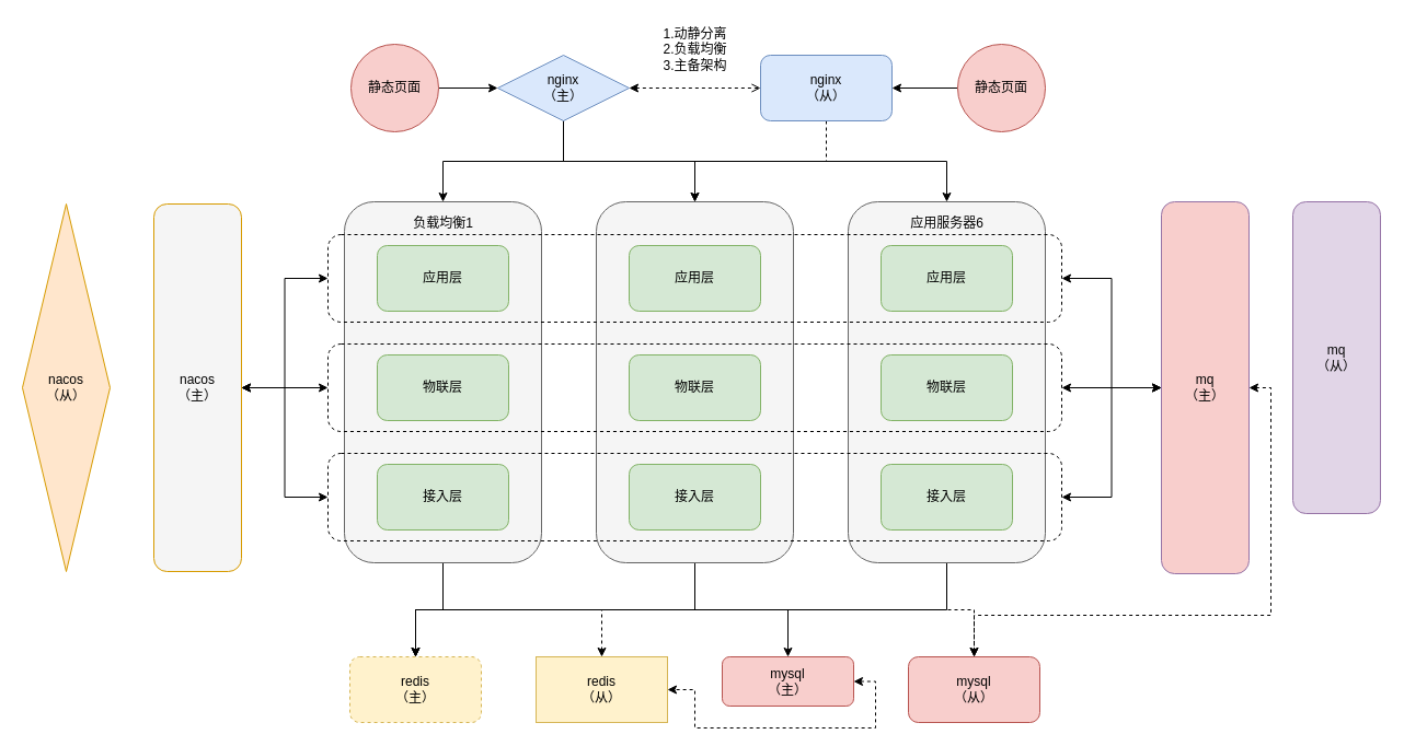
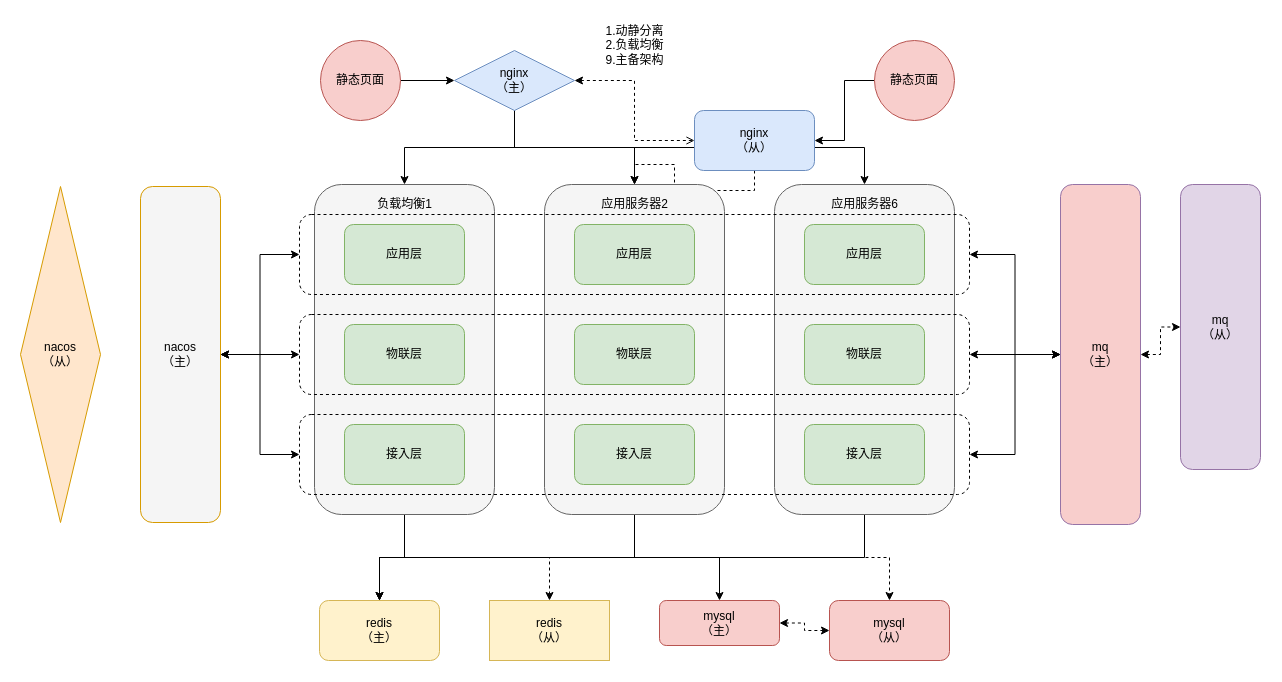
  <mxCell id="0" />
  <mxCell id="1" parent="0" />
  <mxCell id="2" style="edgeStyle=orthogonalEdgeStyle;rounded=0;orthogonalLoop=1;jettySize=auto;html=1;exitX=0.5;exitY=1;exitDx=0;exitDy=0;startArrow=none;startFill=0;" parent="1" source="5" target="27" edge="1"><mxGeometry relative="1" as="geometry" /></mxCell>
  <mxCell id="3" style="edgeStyle=orthogonalEdgeStyle;rounded=0;orthogonalLoop=1;jettySize=auto;html=1;exitX=0.5;exitY=1;exitDx=0;exitDy=0;entryX=0.5;entryY=0;entryDx=0;entryDy=0;startArrow=none;startFill=0;" parent="1" source="5" target="30" edge="1"><mxGeometry relative="1" as="geometry" /></mxCell>
  <mxCell id="4" style="edgeStyle=orthogonalEdgeStyle;rounded=0;orthogonalLoop=1;jettySize=auto;html=1;exitX=0.5;exitY=1;exitDx=0;exitDy=0;entryX=0.5;entryY=0;entryDx=0;entryDy=0;startArrow=none;startFill=0;dashed=1;" parent="1" source="5" target="31" edge="1"><mxGeometry relative="1" as="geometry" /></mxCell>
  <mxCell id="5" value="" style="rounded=1;whiteSpace=wrap;html=1;fillColor=#f5f5f5;fontColor=#333333;strokeColor=#666666;" parent="1" vertex="1"><mxGeometry x="314" y="184" width="180" height="330" as="geometry" /></mxCell>
  <mxCell id="6" style="edgeStyle=orthogonalEdgeStyle;rounded=0;orthogonalLoop=1;jettySize=auto;html=1;exitX=0.5;exitY=1;exitDx=0;exitDy=0;entryX=0.5;entryY=0;entryDx=0;entryDy=0;" parent="1" source="10" target="5" edge="1"><mxGeometry relative="1" as="geometry" /></mxCell>
  <mxCell id="7" style="edgeStyle=orthogonalEdgeStyle;rounded=0;orthogonalLoop=1;jettySize=auto;html=1;exitX=0.5;exitY=1;exitDx=0;exitDy=0;entryX=0.5;entryY=0;entryDx=0;entryDy=0;" parent="1" source="10" target="18" edge="1"><mxGeometry relative="1" as="geometry" /></mxCell>
  <mxCell id="8" style="edgeStyle=orthogonalEdgeStyle;rounded=0;orthogonalLoop=1;jettySize=auto;html=1;exitX=0.5;exitY=1;exitDx=0;exitDy=0;entryX=0.5;entryY=0;entryDx=0;entryDy=0;" parent="1" source="10" target="23" edge="1"><mxGeometry relative="1" as="geometry" /></mxCell>
  <mxCell id="9" style="edgeStyle=orthogonalEdgeStyle;rounded=0;orthogonalLoop=1;jettySize=auto;html=1;exitX=1;exitY=0.5;exitDx=0;exitDy=0;entryX=0;entryY=0.5;entryDx=0;entryDy=0;dashed=1;startArrow=classic;startFill=1;endArrow=open;" parent="1" source="10" target="12" edge="1"><mxGeometry relative="1" as="geometry" /></mxCell>
  <mxCell id="10" value="nginx&lt;br&gt;（主）" style="rhombus;whiteSpace=wrap;html=1;fillColor=#dae8fc;strokeColor=#6c8ebf;" parent="1" vertex="1"><mxGeometry x="454" y="50" width="120" height="60" as="geometry" /></mxCell>
  <mxCell id="11" style="edgeStyle=orthogonalEdgeStyle;rounded=0;orthogonalLoop=1;jettySize=auto;html=1;exitX=0.5;exitY=1;exitDx=0;exitDy=0;entryX=0.5;entryY=0;entryDx=0;entryDy=0;dashed=1;" parent="1" source="12" target="18" edge="1"><mxGeometry relative="1" as="geometry" /></mxCell>
- <mxCell id="12" value="nginx&lt;br&gt;（从）" style="rounded=1;whiteSpace=wrap;html=1;fillColor=#dae8fc;strokeColor=#6c8ebf;" parent="1" vertex="1"><mxGeometry x="694" y="50" width="120" height="60" as="geometry" /></mxCell>
+ <mxCell id="12" value="nginx&lt;br&gt;（从）" style="rounded=1;whiteSpace=wrap;html=1;fillColor=#dae8fc;strokeColor=#6c8ebf;" parent="1" vertex="1"><mxGeometry x="694" y="110" width="120" height="60" as="geometry" /></mxCell>
  <mxCell id="13" value="应用层" style="rounded=1;whiteSpace=wrap;html=1;fillColor=#d5e8d4;strokeColor=#82b366;" parent="1" vertex="1"><mxGeometry x="344" y="224" width="120" height="60" as="geometry" /></mxCell>
  <mxCell id="14" value="物联层" style="rounded=1;whiteSpace=wrap;html=1;fillColor=#d5e8d4;strokeColor=#82b366;" parent="1" vertex="1"><mxGeometry x="344" y="324" width="120" height="60" as="geometry" /></mxCell>
  <mxCell id="15" value="接入层" style="rounded=1;whiteSpace=wrap;html=1;fillColor=#d5e8d4;strokeColor=#82b366;" parent="1" vertex="1"><mxGeometry x="344" y="424" width="120" height="60" as="geometry" /></mxCell>
  <mxCell id="16" style="edgeStyle=orthogonalEdgeStyle;rounded=0;orthogonalLoop=1;jettySize=auto;html=1;exitX=0.5;exitY=1;exitDx=0;exitDy=0;entryX=0.5;entryY=0;entryDx=0;entryDy=0;startArrow=none;startFill=0;" parent="1" source="18" target="27" edge="1"><mxGeometry relative="1" as="geometry" /></mxCell>
  <mxCell id="17" style="edgeStyle=orthogonalEdgeStyle;rounded=0;orthogonalLoop=1;jettySize=auto;html=1;exitX=0.5;exitY=1;exitDx=0;exitDy=0;entryX=0.5;entryY=0;entryDx=0;entryDy=0;startArrow=none;startFill=0;dashed=1;" parent="1" source="18" target="28" edge="1"><mxGeometry relative="1" as="geometry" /></mxCell>
  <mxCell id="18" value="" style="rounded=1;whiteSpace=wrap;html=1;fillColor=#f5f5f5;fontColor=#333333;strokeColor=#666666;" parent="1" vertex="1"><mxGeometry x="544" y="184" width="180" height="330" as="geometry" /></mxCell>
  <mxCell id="19" value="应用层" style="rounded=1;whiteSpace=wrap;html=1;fillColor=#d5e8d4;strokeColor=#82b366;" parent="1" vertex="1"><mxGeometry x="574" y="224" width="120" height="60" as="geometry" /></mxCell>
  <mxCell id="20" value="物联层" style="rounded=1;whiteSpace=wrap;html=1;fillColor=#d5e8d4;strokeColor=#82b366;" parent="1" vertex="1"><mxGeometry x="574" y="324" width="120" height="60" as="geometry" /></mxCell>
  <mxCell id="21" value="接入层" style="rounded=1;whiteSpace=wrap;html=1;fillColor=#d5e8d4;strokeColor=#82b366;" parent="1" vertex="1"><mxGeometry x="574" y="424" width="120" height="60" as="geometry" /></mxCell>
  <mxCell id="22" style="edgeStyle=orthogonalEdgeStyle;rounded=0;orthogonalLoop=1;jettySize=auto;html=1;exitX=0.5;exitY=1;exitDx=0;exitDy=0;entryX=0.5;entryY=0;entryDx=0;entryDy=0;startArrow=none;startFill=0;" parent="1" source="23" target="27" edge="1"><mxGeometry relative="1" as="geometry" /></mxCell>
  <mxCell id="23" value="" style="rounded=1;whiteSpace=wrap;html=1;fillColor=#f5f5f5;fontColor=#333333;strokeColor=#666666;" parent="1" vertex="1"><mxGeometry x="774" y="184" width="180" height="330" as="geometry" /></mxCell>
  <mxCell id="24" value="应用层" style="rounded=1;whiteSpace=wrap;html=1;fillColor=#d5e8d4;strokeColor=#82b366;" parent="1" vertex="1"><mxGeometry x="804" y="224" width="120" height="60" as="geometry" /></mxCell>
  <mxCell id="25" value="物联层" style="rounded=1;whiteSpace=wrap;html=1;fillColor=#d5e8d4;strokeColor=#82b366;" parent="1" vertex="1"><mxGeometry x="804" y="324" width="120" height="60" as="geometry" /></mxCell>
  <mxCell id="26" value="接入层" style="rounded=1;whiteSpace=wrap;html=1;fillColor=#d5e8d4;strokeColor=#82b366;" parent="1" vertex="1"><mxGeometry x="804" y="424" width="120" height="60" as="geometry" /></mxCell>
- <mxCell id="27" value="redis&lt;br&gt;（主）" style="rounded=1;whiteSpace=wrap;html=1;fillColor=#fff2cc;strokeColor=#d6b656;dashed=1;" parent="1" vertex="1"><mxGeometry x="319" y="600" width="120" height="60" as="geometry" /></mxCell>
+ <mxCell id="27" value="redis&lt;br&gt;（主）" style="rounded=1;whiteSpace=wrap;html=1;fillColor=#fff2cc;strokeColor=#d6b656;" parent="1" vertex="1"><mxGeometry x="319" y="600" width="120" height="60" as="geometry" /></mxCell>
  <mxCell id="28" value="redis&lt;br&gt;（从）" style="whiteSpace=wrap;html=1;fillColor=#fff2cc;strokeColor=#d6b656;rounded=0;" parent="1" vertex="1"><mxGeometry x="489" y="600" width="120" height="60" as="geometry" /></mxCell>
- <mxCell id="29" style="edgeStyle=orthogonalEdgeStyle;rounded=0;orthogonalLoop=1;jettySize=auto;html=1;exitX=1;exitY=0.5;exitDx=0;exitDy=0;dashed=1;startArrow=classic;startFill=1;" parent="1" source="30" target="28" edge="1"><mxGeometry relative="1" as="geometry" /></mxCell>
+ <mxCell id="29" style="edgeStyle=orthogonalEdgeStyle;rounded=0;orthogonalLoop=1;jettySize=auto;html=1;exitX=1;exitY=0.5;exitDx=0;exitDy=0;entryX=0;entryY=0.5;entryDx=0;entryDy=0;dashed=1;startArrow=classic;startFill=1;" parent="1" source="30" target="31" edge="1"><mxGeometry relative="1" as="geometry" /></mxCell>
  <mxCell id="30" value="mysql&lt;br&gt;（主）" style="rounded=1;whiteSpace=wrap;html=1;fillColor=#f8cecc;strokeColor=#b85450;" parent="1" vertex="1"><mxGeometry x="659" y="600" width="120" height="45" as="geometry" /></mxCell>
  <mxCell id="31" value="mysql&lt;br&gt;（从）" style="rounded=1;whiteSpace=wrap;html=1;fillColor=#f8cecc;strokeColor=#b85450;" parent="1" vertex="1"><mxGeometry x="829" y="600" width="120" height="60" as="geometry" /></mxCell>
  <mxCell id="32" style="edgeStyle=orthogonalEdgeStyle;rounded=0;orthogonalLoop=1;jettySize=auto;html=1;exitX=1;exitY=0.5;exitDx=0;exitDy=0;startArrow=classic;startFill=1;" parent="1" source="33" target="40" edge="1"><mxGeometry relative="1" as="geometry" /></mxCell>
  <mxCell id="33" value="nacos&lt;br&gt;（主）" style="rounded=1;whiteSpace=wrap;html=1;fillColor=#f5f5f5;strokeColor=#d79b00;" parent="1" vertex="1"><mxGeometry x="140" y="186" width="80" height="336" as="geometry" /></mxCell>
- <mxCell id="34" style="edgeStyle=orthogonalEdgeStyle;rounded=0;orthogonalLoop=1;jettySize=auto;html=1;exitX=1;exitY=0.5;exitDx=0;exitDy=0;startArrow=classic;startFill=1;dashed=1;" parent="1" source="35" target="31" edge="1"><mxGeometry relative="1" as="geometry" /></mxCell>
+ <mxCell id="34" style="edgeStyle=orthogonalEdgeStyle;rounded=0;orthogonalLoop=1;jettySize=auto;html=1;exitX=1;exitY=0.5;exitDx=0;exitDy=0;startArrow=classic;startFill=1;dashed=1;" parent="1" source="35" target="44" edge="1"><mxGeometry relative="1" as="geometry" /></mxCell>
  <mxCell id="35" value="mq&lt;br&gt;（主）" style="rounded=1;whiteSpace=wrap;html=1;fillColor=#f8cecc;strokeColor=#9673a6;" parent="1" vertex="1"><mxGeometry x="1060" y="184" width="80" height="340" as="geometry" /></mxCell>
  <mxCell id="36" style="edgeStyle=orthogonalEdgeStyle;rounded=0;orthogonalLoop=1;jettySize=auto;html=1;exitX=1;exitY=0.5;exitDx=0;exitDy=0;startArrow=classic;startFill=1;" parent="1" source="38" target="35" edge="1"><mxGeometry relative="1" as="geometry" /></mxCell>
  <mxCell id="37" style="edgeStyle=orthogonalEdgeStyle;rounded=0;orthogonalLoop=1;jettySize=auto;html=1;exitX=0;exitY=0.5;exitDx=0;exitDy=0;entryX=1;entryY=0.5;entryDx=0;entryDy=0;startArrow=classic;startFill=1;" parent="1" source="38" target="33" edge="1"><mxGeometry relative="1" as="geometry" /></mxCell>
  <mxCell id="38" value="" style="rounded=1;whiteSpace=wrap;html=1;fillColor=none;dashed=1;" parent="1" vertex="1"><mxGeometry x="299" y="214" width="670" height="80" as="geometry" /></mxCell>
  <mxCell id="39" style="edgeStyle=orthogonalEdgeStyle;rounded=0;orthogonalLoop=1;jettySize=auto;html=1;exitX=1;exitY=0.5;exitDx=0;exitDy=0;startArrow=classic;startFill=1;" parent="1" source="40" target="35" edge="1"><mxGeometry relative="1" as="geometry" /></mxCell>
  <mxCell id="40" value="" style="rounded=1;whiteSpace=wrap;html=1;fillColor=none;dashed=1;" parent="1" vertex="1"><mxGeometry x="299" y="314" width="670" height="80" as="geometry" /></mxCell>
  <mxCell id="41" style="edgeStyle=orthogonalEdgeStyle;rounded=0;orthogonalLoop=1;jettySize=auto;html=1;exitX=1;exitY=0.5;exitDx=0;exitDy=0;entryX=0;entryY=0.5;entryDx=0;entryDy=0;startArrow=classic;startFill=1;" parent="1" source="43" target="35" edge="1"><mxGeometry relative="1" as="geometry" /></mxCell>
  <mxCell id="42" style="edgeStyle=orthogonalEdgeStyle;rounded=0;orthogonalLoop=1;jettySize=auto;html=1;exitX=0;exitY=0.5;exitDx=0;exitDy=0;entryX=1;entryY=0.5;entryDx=0;entryDy=0;startArrow=classic;startFill=1;" parent="1" source="43" target="33" edge="1"><mxGeometry relative="1" as="geometry" /></mxCell>
  <mxCell id="43" value="" style="rounded=1;whiteSpace=wrap;html=1;fillColor=none;dashed=1;" parent="1" vertex="1"><mxGeometry x="299" y="414" width="670" height="80" as="geometry" /></mxCell>
  <mxCell id="44" value="mq&lt;br&gt;（从）" style="rounded=1;whiteSpace=wrap;html=1;fillColor=#e1d5e7;strokeColor=#9673a6;" parent="1" vertex="1"><mxGeometry x="1180" y="184" width="80" height="285" as="geometry" /></mxCell>
  <mxCell id="45" value="nacos&lt;br&gt;（从）" style="rhombus;whiteSpace=wrap;html=1;fillColor=#ffe6cc;strokeColor=#d79b00;" parent="1" vertex="1"><mxGeometry x="20" y="186" width="80" height="336" as="geometry" /></mxCell>
  <mxCell id="46" value="负载均衡1" style="text;html=1;align=center;verticalAlign=middle;resizable=0;points=[];autosize=1;strokeColor=none;fillColor=none;" parent="1" vertex="1"><mxGeometry x="364" y="194" width="80" height="20" as="geometry" /></mxCell>
  <mxCell id="47" value="应用服务器6" style="text;html=1;align=center;verticalAlign=middle;resizable=0;points=[];autosize=1;strokeColor=none;fillColor=none;" parent="1" vertex="1"><mxGeometry x="824" y="194" width="80" height="20" as="geometry" /></mxCell>
+ <mxCell id="48" value="应用服务器2" style="text;html=1;align=center;verticalAlign=middle;resizable=0;points=[];autosize=1;strokeColor=none;fillColor=none;" parent="1" vertex="1"><mxGeometry x="594" y="194" width="80" height="20" as="geometry" /></mxCell>
  <mxCell id="49" style="edgeStyle=orthogonalEdgeStyle;rounded=0;orthogonalLoop=1;jettySize=auto;html=1;exitX=1;exitY=0.5;exitDx=0;exitDy=0;entryX=0;entryY=0.5;entryDx=0;entryDy=0;startArrow=none;startFill=0;" parent="1" source="50" target="10" edge="1"><mxGeometry relative="1" as="geometry" /></mxCell>
  <mxCell id="50" value="静态页面" style="ellipse;whiteSpace=wrap;html=1;aspect=fixed;fillColor=#f8cecc;strokeColor=#b85450;" parent="1" vertex="1"><mxGeometry x="320" y="40" width="80" height="80" as="geometry" /></mxCell>
  <mxCell id="51" style="edgeStyle=orthogonalEdgeStyle;rounded=0;orthogonalLoop=1;jettySize=auto;html=1;exitX=0;exitY=0.5;exitDx=0;exitDy=0;entryX=1;entryY=0.5;entryDx=0;entryDy=0;startArrow=none;startFill=0;" parent="1" source="52" target="12" edge="1"><mxGeometry relative="1" as="geometry" /></mxCell>
  <mxCell id="52" value="静态页面" style="ellipse;whiteSpace=wrap;html=1;aspect=fixed;fillColor=#f8cecc;strokeColor=#b85450;" parent="1" vertex="1"><mxGeometry x="874" y="40" width="80" height="80" as="geometry" /></mxCell>
- <mxCell id="53" value="1.动静分离&lt;br&gt;2.负载均衡&lt;br&gt;3.主备架构" style="text;html=1;align=center;verticalAlign=middle;resizable=0;points=[];autosize=1;strokeColor=none;fillColor=none;" parent="1" vertex="1"><mxGeometry x="599" y="20" width="70" height="50" as="geometry" /></mxCell>
+ <mxCell id="53" value="1.动静分离&lt;br&gt;2.负载均衡&lt;br&gt;9.主备架构" style="text;html=1;align=center;verticalAlign=middle;resizable=0;points=[];autosize=1;strokeColor=none;fillColor=none;" parent="1" vertex="1"><mxGeometry x="599" y="20" width="70" height="50" as="geometry" /></mxCell>
